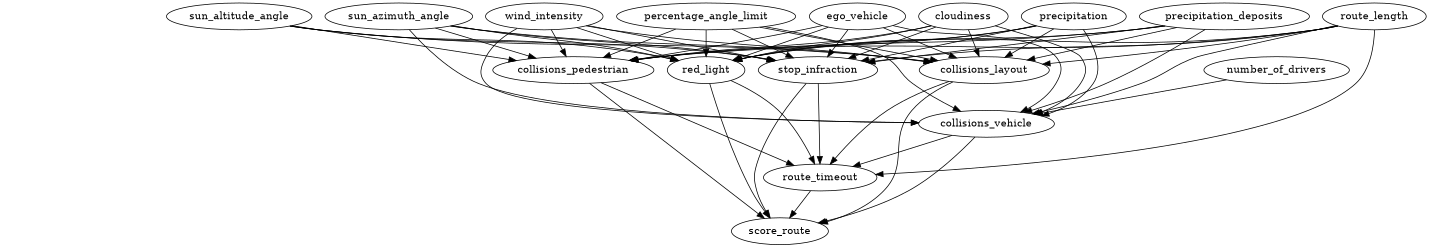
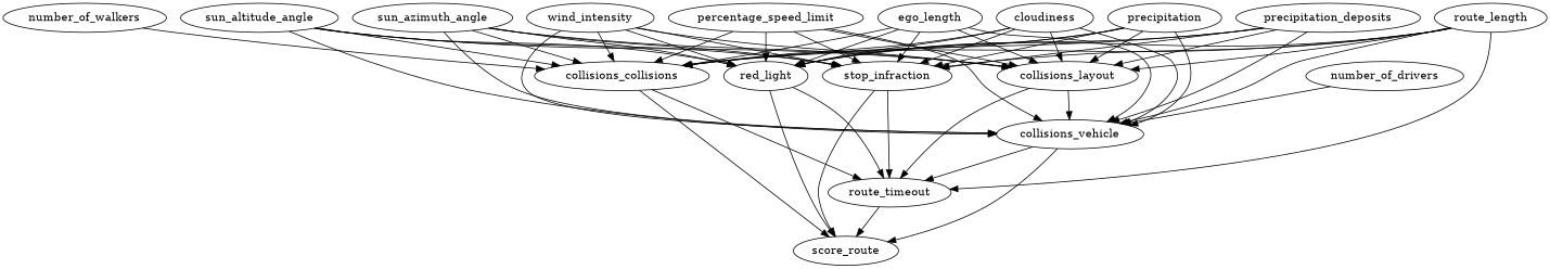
  digraph {
    node [datatype=float type=input]
    collisions_layout [datatype=int type=output]
    cloudiness
-   collisions_pedestrian [datatype=int type=output]
+   collisions_pedestrian [datatype=int type=output label=collisions_collisions]
    collisions_vehicle [datatype=int type=output]
    red_light [datatype=int type=output]
    stop_infraction [datatype=int type=output]
    route_timeout [type=output]
    score_route [datatype=score_route type=output]
    number_of_drivers [datatype=int]
+   number_of_walkers [datatype=int]
    precipitation
    precipitation_deposits
    sun_altitude_angle
    sun_azimuth_angle
    wind_intensity
-   percentage_speed_limit [label=percentage_angle_limit]
-   ego_vehicle [datatype=Car]
+   percentage_speed_limit
+   ego_vehicle [datatype=Car label=ego_length]
    route_length [type=output]
    collisions_layout -> route_timeout
-   collisions_layout -> score_route
+   collisions_layout -> collisions_vehicle
    cloudiness -> collisions_layout
    cloudiness -> collisions_pedestrian
    cloudiness -> collisions_vehicle
    cloudiness -> red_light
    cloudiness -> stop_infraction
    collisions_pedestrian -> route_timeout
    collisions_pedestrian -> score_route
    collisions_vehicle -> route_timeout
    collisions_vehicle -> score_route
    red_light -> route_timeout
    red_light -> score_route
    stop_infraction -> route_timeout
    stop_infraction -> score_route
    route_timeout -> score_route
    number_of_drivers -> collisions_vehicle
+   number_of_walkers -> collisions_pedestrian
    precipitation -> collisions_layout
    precipitation -> collisions_pedestrian
    precipitation -> collisions_vehicle
    precipitation -> red_light
    precipitation -> stop_infraction
    precipitation_deposits -> collisions_layout
    precipitation_deposits -> collisions_pedestrian
    precipitation_deposits -> collisions_vehicle
    precipitation_deposits -> red_light
    precipitation_deposits -> stop_infraction
    sun_altitude_angle -> collisions_layout
    sun_altitude_angle -> collisions_pedestrian
+   sun_altitude_angle -> collisions_vehicle
    sun_altitude_angle -> red_light
    sun_altitude_angle -> stop_infraction
    sun_azimuth_angle -> collisions_layout
    sun_azimuth_angle -> collisions_pedestrian
    sun_azimuth_angle -> collisions_vehicle
    sun_azimuth_angle -> red_light
    sun_azimuth_angle -> stop_infraction
    wind_intensity -> collisions_layout
    wind_intensity -> collisions_pedestrian
    wind_intensity -> collisions_vehicle
    wind_intensity -> red_light
    wind_intensity -> stop_infraction
    percentage_speed_limit -> collisions_layout
    percentage_speed_limit -> collisions_pedestrian
    percentage_speed_limit -> collisions_vehicle
    percentage_speed_limit -> red_light
    percentage_speed_limit -> stop_infraction
    ego_vehicle -> collisions_layout
    ego_vehicle -> collisions_pedestrian
    ego_vehicle -> collisions_vehicle
    ego_vehicle -> red_light
    ego_vehicle -> stop_infraction
    route_length -> collisions_layout
    route_length -> collisions_pedestrian
    route_length -> collisions_vehicle
    route_length -> red_light
    route_length -> stop_infraction
    route_length -> route_timeout
  }
